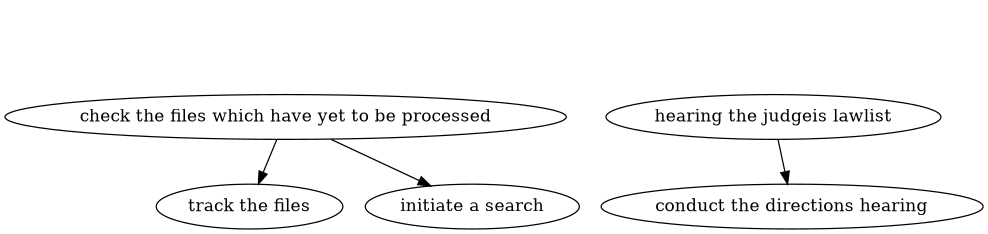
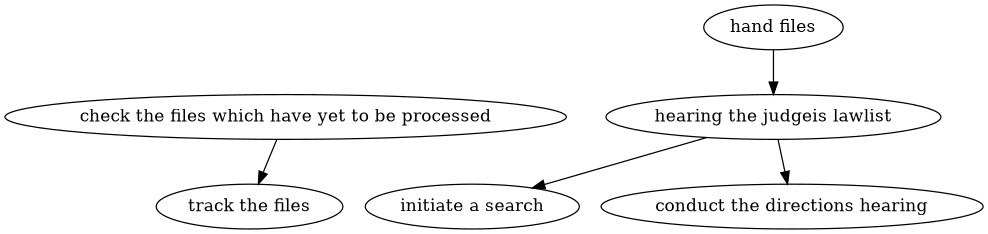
  strict digraph {
    edge [attrs="{'type': 'flow', 'label': 'flow'}"]
    "check the files which have yet to be processed" [attrs="{'type': 'Activity', 'label': 'check the files which have yet to be processed'}"]
    "initiate a search" [attrs="{'type': 'Activity', 'label': 'initiate a search'}"]
    "track the files" [attrs="{'type': 'Activity', 'label': 'track the files'}"]
+   "hand files" [attrs="{'type': 'Activity', 'label': 'hand files'}"]
    n5 [attrs="{'type': 'Activity', 'label': 'distribute the judgeis lawlist'}" label="hearing the judgeis lawlist"]
    "conduct the directions hearing" [attrs="{'type': 'Activity', 'label': 'conduct the directions hearing'}"]
-   "check the files which have yet to be processed" -> "initiate a search"
+   n5 -> "initiate a search"
    "check the files which have yet to be processed" -> "track the files"
+   "hand files" -> n5
    n5 -> "conduct the directions hearing"
  }
